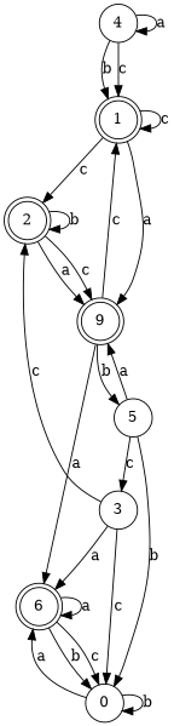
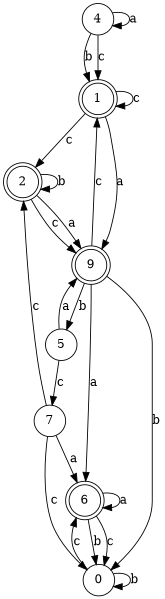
  digraph {
    node [shape=circle]
    n1 [label=4]
    n2 [label=1 shape=doublecircle]
    n3 [label=2 shape=doublecircle]
    n4 [label=9 shape=doublecircle]
    n5 [label=0]
    n6 [label=6 shape=doublecircle]
-   n7 [label=3]
+   n7 [label=7]
    n8 [label=5]
    n1 -> n1 [label=a]
    n1 -> n2 [label=b]
    n1 -> n2 [label=c]
    n2 -> n2 [label=c]
    n2 -> n3 [label=c]
    n2 -> n4 [label=a]
    n3 -> n3 [label=b]
    n3 -> n4 [label=a]
    n3 -> n4 [label=c]
    n4 -> n2 [label=c]
    n4 -> n6 [label=a]
    n4 -> n8 [label=b]
    n5 -> n5 [label=b]
-   n5 -> n6 [label=a]
+   n5 -> n6 [label=c]
    n6 -> n5 [label=b]
    n6 -> n5 [label=c]
    n6 -> n6 [label=a]
    n7 -> n3 [label=c]
    n7 -> n5 [label=c]
    n7 -> n6 [label=a]
    n8 -> n4 [label=a]
-   n8 -> n5 [label=b]
+   n4 -> n5 [label=b]
    n8 -> n7 [label=c]
  }
